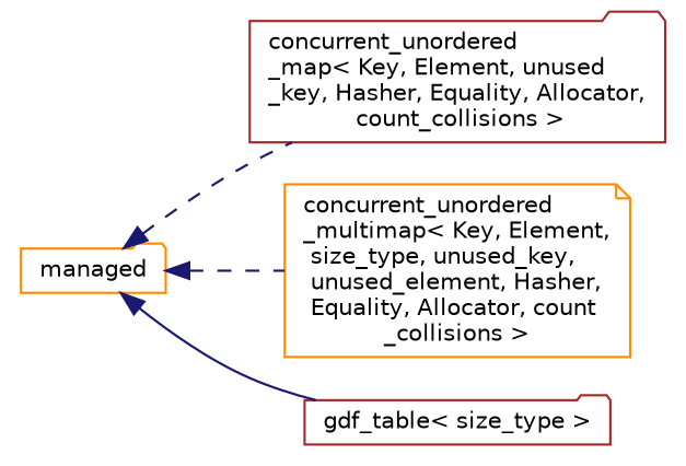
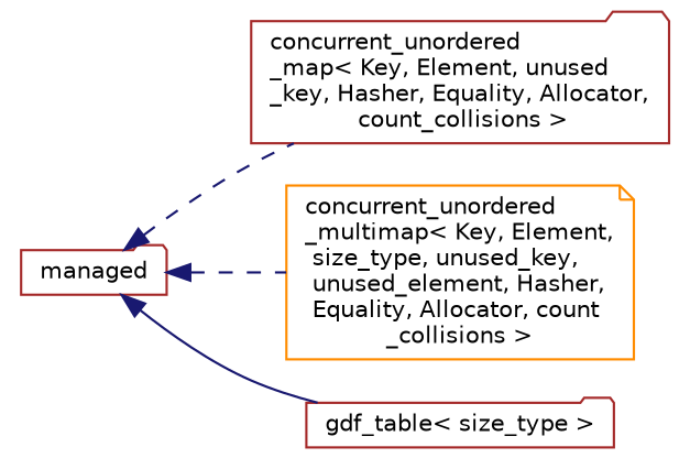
  digraph {
    fontname="DejaVu Sans"
    rankdir=LR
    node [color=darkorange fillcolor=white fontname="DejaVu Sans" fontsize=10 shape=folder style=filled]
    edge [color=midnightblue dir=back fontname="DejaVu Sans" fontsize=10 labelfontname=Helvetica labelfontsize=10 style=dashed]
-   n1 [height=0.2 label=managed width=0.4]
+   n1 [color=brown height=0.2 label=managed width=0.4]
    n2 [color=brown height=0.2 label="concurrent_unordered\l_map\< Key, Element, unused\l_key, Hasher, Equality, Allocator,\l count_collisions \>" width=0.4]
    n3 [height=0.2 label="concurrent_unordered\l_multimap\< Key, Element,\l size_type, unused_key,\l unused_element, Hasher,\l Equality, Allocator, count\l_collisions \>" shape=note width=0.4]
    n4 [color=brown height=0.2 label="gdf_table\< size_type \>" width=0.4]
    n1 -> n2
    n1 -> n3
    n1 -> n4 [style=solid]
  }
